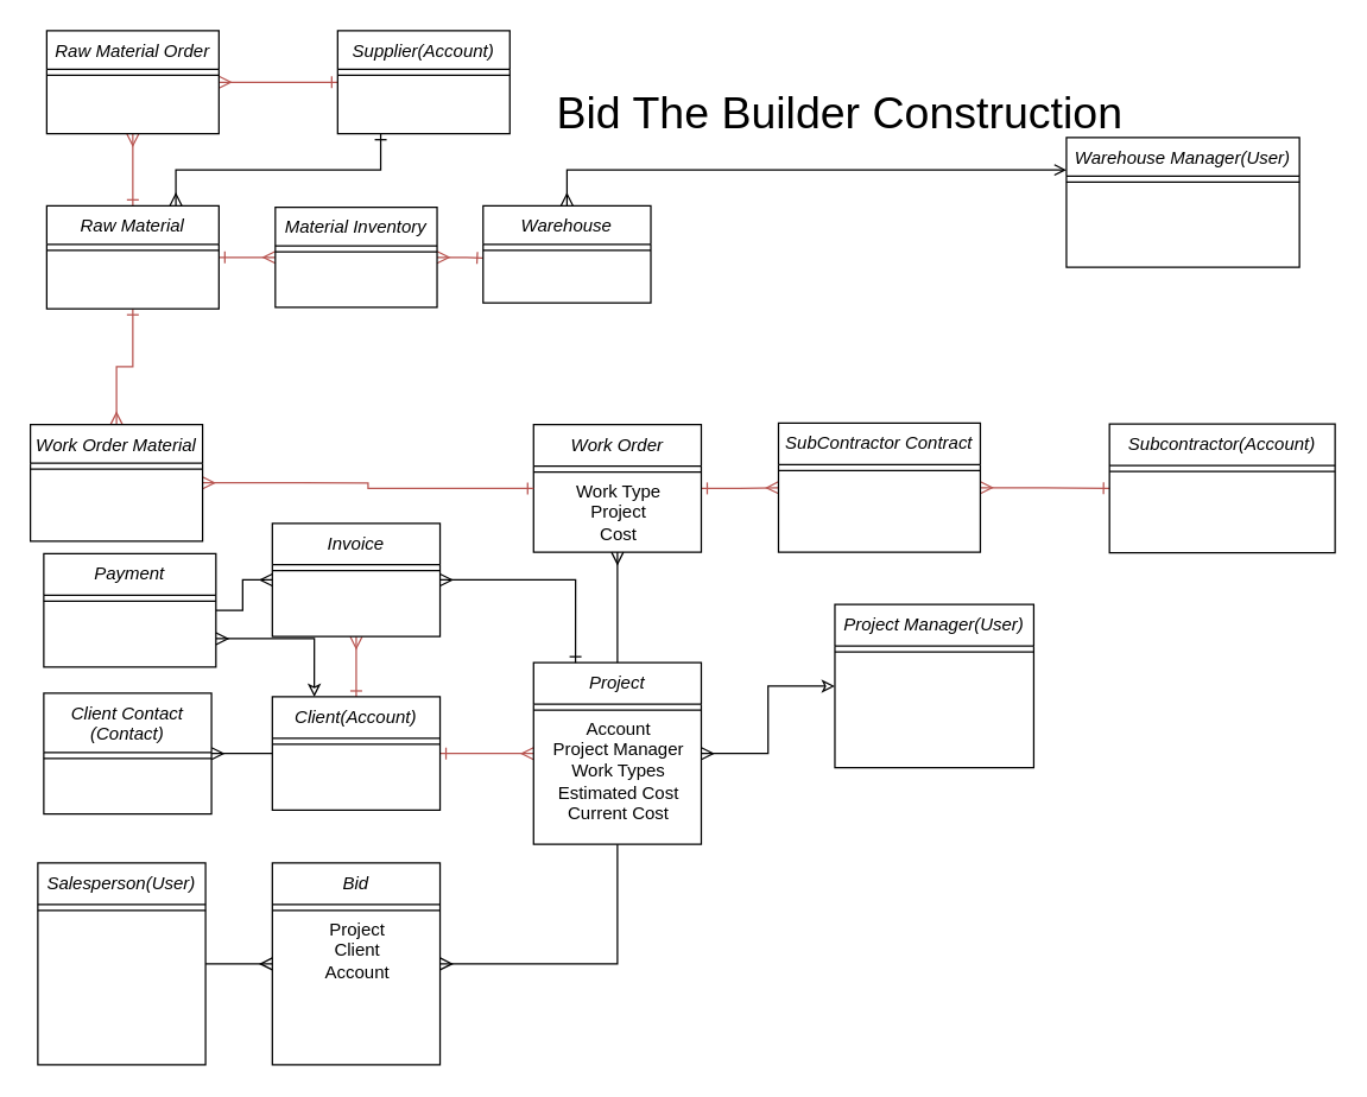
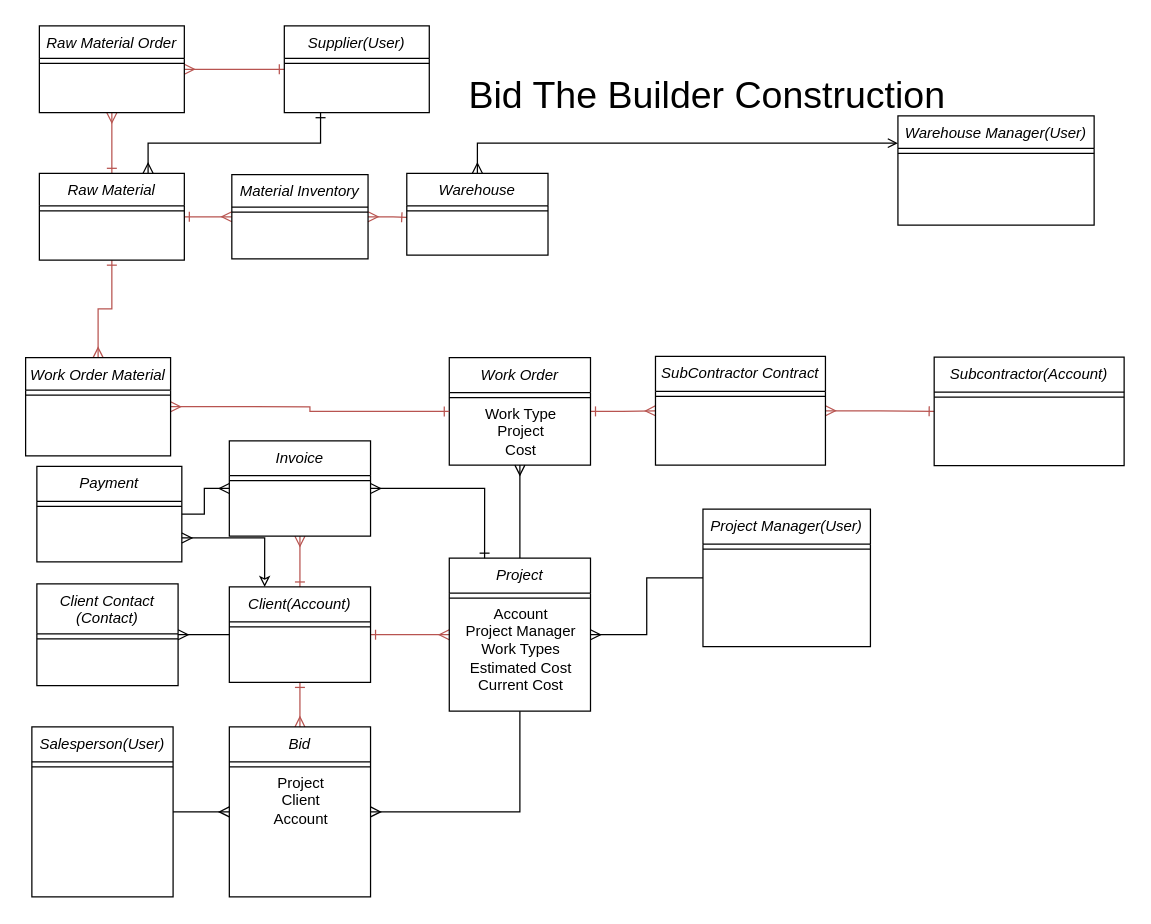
  <mxCell id="0" />
  <mxCell id="1" parent="0" />
  <mxCell id="2" value="" style="edgeStyle=orthogonalEdgeStyle;rounded=0;orthogonalLoop=1;jettySize=auto;html=1;startArrow=ERmany;startFill=0;endArrow=ERone;endFill=0;fillColor=#f8cecc;strokeColor=#b85450;" edge="1" parent="1" source="4" target="8"><mxGeometry relative="1" as="geometry" /></mxCell>
  <mxCell id="3" value="" style="edgeStyle=orthogonalEdgeStyle;rounded=0;orthogonalLoop=1;jettySize=auto;html=1;startArrow=ERmany;startFill=0;endArrow=ERone;endFill=0;fillColor=#f8cecc;strokeColor=#b85450;entryX=0;entryY=1.167;entryDx=0;entryDy=0;entryPerimeter=0;" edge="1" parent="1" source="4" target="21"><mxGeometry relative="1" as="geometry" /></mxCell>
  <mxCell id="4" value="Material Inventory" style="swimlane;fontStyle=2;align=center;verticalAlign=top;childLayout=stackLayout;horizontal=1;startSize=26;horizontalStack=0;resizeParent=1;resizeLast=0;collapsible=1;marginBottom=0;rounded=0;shadow=0;strokeWidth=1;" vertex="1" parent="1"><mxGeometry x="185" y="139" width="109" height="67.5" as="geometry"><mxRectangle x="230" y="140" width="160" height="26" as="alternateBounds" /></mxGeometry></mxCell>
  <mxCell id="5" value="" style="line;html=1;strokeWidth=1;align=left;verticalAlign=middle;spacingTop=-1;spacingLeft=3;spacingRight=3;rotatable=0;labelPosition=right;points=[];portConstraint=eastwest;" vertex="1" parent="4"><mxGeometry y="26" width="109" height="8" as="geometry" /></mxCell>
  <mxCell id="6" value="" style="edgeStyle=orthogonalEdgeStyle;rounded=0;orthogonalLoop=1;jettySize=auto;html=1;startArrow=ERone;startFill=0;endArrow=ERmany;endFill=0;fillColor=#f8cecc;strokeColor=#b85450;" edge="1" parent="1" source="8" target="40"><mxGeometry relative="1" as="geometry" /></mxCell>
  <mxCell id="7" value="" style="edgeStyle=orthogonalEdgeStyle;rounded=0;orthogonalLoop=1;jettySize=auto;html=1;startArrow=ERmany;startFill=0;endArrow=ERone;endFill=0;fillColor=#f8cecc;strokeColor=#b85450;" edge="1" parent="1" source="56" target="8"><mxGeometry relative="1" as="geometry" /></mxCell>
  <mxCell id="8" value="Raw Material" style="swimlane;fontStyle=2;align=center;verticalAlign=top;childLayout=stackLayout;horizontal=1;startSize=26;horizontalStack=0;resizeParent=1;resizeLast=0;collapsible=1;marginBottom=0;rounded=0;shadow=0;strokeWidth=1;" vertex="1" parent="1"><mxGeometry x="31" y="138" width="116" height="69.5" as="geometry"><mxRectangle x="230" y="140" width="160" height="26" as="alternateBounds" /></mxGeometry></mxCell>
  <mxCell id="9" value="" style="line;html=1;strokeWidth=1;align=left;verticalAlign=middle;spacingTop=-1;spacingLeft=3;spacingRight=3;rotatable=0;labelPosition=right;points=[];portConstraint=eastwest;" vertex="1" parent="8"><mxGeometry y="26" width="116" height="8" as="geometry" /></mxCell>
  <mxCell id="10" value="Warehouse Manager(User)" style="swimlane;fontStyle=2;align=center;verticalAlign=top;childLayout=stackLayout;horizontal=1;startSize=26;horizontalStack=0;resizeParent=1;resizeLast=0;collapsible=1;marginBottom=0;rounded=0;shadow=0;strokeWidth=1;" vertex="1" parent="1"><mxGeometry x="718" y="92" width="157" height="87.5" as="geometry"><mxRectangle x="230" y="140" width="160" height="26" as="alternateBounds" /></mxGeometry></mxCell>
  <mxCell id="11" value="" style="line;html=1;strokeWidth=1;align=left;verticalAlign=middle;spacingTop=-1;spacingLeft=3;spacingRight=3;rotatable=0;labelPosition=right;points=[];portConstraint=eastwest;" vertex="1" parent="10"><mxGeometry y="26" width="157" height="8" as="geometry" /></mxCell>
- <mxCell id="12" value="" style="edgeStyle=orthogonalEdgeStyle;rounded=0;orthogonalLoop=1;jettySize=auto;html=1;startArrow=ERmany;startFill=0;endArrow=classic;endFill=0;" edge="1" parent="1" source="16" target="22"><mxGeometry relative="1" as="geometry" /></mxCell>
+ <mxCell id="12" value="" style="edgeStyle=orthogonalEdgeStyle;rounded=0;orthogonalLoop=1;jettySize=auto;html=1;startArrow=ERmany;startFill=0;endArrow=none;endFill=0;" edge="1" parent="1" source="16" target="22"><mxGeometry relative="1" as="geometry" /></mxCell>
  <mxCell id="13" value="" style="edgeStyle=orthogonalEdgeStyle;rounded=0;orthogonalLoop=1;jettySize=auto;html=1;startArrow=ERmany;startFill=0;endArrow=ERone;endFill=0;fillColor=#f8cecc;strokeColor=#b85450;" edge="1" parent="1" source="16" target="28"><mxGeometry relative="1" as="geometry" /></mxCell>
  <mxCell id="14" value="" style="edgeStyle=orthogonalEdgeStyle;rounded=0;orthogonalLoop=1;jettySize=auto;html=1;startArrow=ERmany;startFill=0;endArrow=none;endFill=0;exitX=0.5;exitY=1;exitDx=0;exitDy=0;" edge="1" parent="1" source="33" target="16"><mxGeometry relative="1" as="geometry"><mxPoint x="413.5" y="420" as="sourcePoint" /></mxGeometry></mxCell>
  <mxCell id="15" style="edgeStyle=orthogonalEdgeStyle;rounded=0;orthogonalLoop=1;jettySize=auto;html=1;exitX=0.5;exitY=1;exitDx=0;exitDy=0;entryX=1;entryY=0.5;entryDx=0;entryDy=0;startArrow=none;startFill=0;endArrow=ERmany;endFill=0;" edge="1" parent="1" source="16" target="43"><mxGeometry relative="1" as="geometry" /></mxCell>
  <mxCell id="16" value="Project" style="swimlane;fontStyle=2;align=center;verticalAlign=top;childLayout=stackLayout;horizontal=1;startSize=28;horizontalStack=0;resizeParent=1;resizeLast=0;collapsible=1;marginBottom=0;rounded=0;shadow=0;strokeWidth=1;" vertex="1" parent="1"><mxGeometry x="359" y="445.94" width="113" height="122.5" as="geometry"><mxRectangle x="230" y="140" width="160" height="26" as="alternateBounds" /></mxGeometry></mxCell>
  <mxCell id="17" value="" style="line;html=1;strokeWidth=1;align=left;verticalAlign=middle;spacingTop=-1;spacingLeft=3;spacingRight=3;rotatable=0;labelPosition=right;points=[];portConstraint=eastwest;" vertex="1" parent="16"><mxGeometry y="28" width="113" height="8" as="geometry" /></mxCell>
  <mxCell id="18" value="Account&lt;br&gt;Project Manager&lt;br&gt;Work Types&lt;br&gt;Estimated Cost&lt;br&gt;Current Cost&lt;br&gt;" style="text;html=1;align=center;verticalAlign=middle;resizable=0;points=[];autosize=1;" vertex="1" parent="16"><mxGeometry y="36" width="113" height="74" as="geometry" /></mxCell>
  <mxCell id="19" style="edgeStyle=orthogonalEdgeStyle;rounded=0;orthogonalLoop=1;jettySize=auto;html=1;exitX=0.5;exitY=0;exitDx=0;exitDy=0;entryX=0;entryY=0.25;entryDx=0;entryDy=0;startArrow=ERmany;startFill=0;endArrow=open;endFill=0;" edge="1" parent="1" source="20" target="10"><mxGeometry relative="1" as="geometry" /></mxCell>
  <mxCell id="20" value="Warehouse" style="swimlane;fontStyle=2;align=center;verticalAlign=top;childLayout=stackLayout;horizontal=1;startSize=26;horizontalStack=0;resizeParent=1;resizeLast=0;collapsible=1;marginBottom=0;rounded=0;shadow=0;strokeWidth=1;" vertex="1" parent="1"><mxGeometry x="325" y="138" width="113" height="65.5" as="geometry"><mxRectangle x="230" y="140" width="160" height="26" as="alternateBounds" /></mxGeometry></mxCell>
  <mxCell id="21" value="" style="line;html=1;strokeWidth=1;align=left;verticalAlign=middle;spacingTop=-1;spacingLeft=3;spacingRight=3;rotatable=0;labelPosition=right;points=[];portConstraint=eastwest;" vertex="1" parent="20"><mxGeometry y="26" width="113" height="8" as="geometry" /></mxCell>
  <mxCell id="22" value="Project Manager(User)" style="swimlane;fontStyle=2;align=center;verticalAlign=top;childLayout=stackLayout;horizontal=1;startSize=28;horizontalStack=0;resizeParent=1;resizeLast=0;collapsible=1;marginBottom=0;rounded=0;shadow=0;strokeWidth=1;" vertex="1" parent="1"><mxGeometry x="562" y="406.75" width="134" height="110" as="geometry"><mxRectangle x="230" y="140" width="160" height="26" as="alternateBounds" /></mxGeometry></mxCell>
  <mxCell id="23" value="" style="line;html=1;strokeWidth=1;align=left;verticalAlign=middle;spacingTop=-1;spacingLeft=3;spacingRight=3;rotatable=0;labelPosition=right;points=[];portConstraint=eastwest;" vertex="1" parent="22"><mxGeometry y="28" width="134" height="8" as="geometry" /></mxCell>
  <mxCell id="24" value="" style="edgeStyle=orthogonalEdgeStyle;rounded=0;orthogonalLoop=1;jettySize=auto;html=1;startArrow=ERmany;startFill=0;endArrow=none;endFill=0;" edge="1" parent="1" source="30" target="28"><mxGeometry relative="1" as="geometry" /></mxCell>
+ <mxCell id="25" value="" style="edgeStyle=orthogonalEdgeStyle;rounded=0;orthogonalLoop=1;jettySize=auto;html=1;startArrow=ERone;startFill=0;endArrow=ERmany;endFill=0;fillColor=#f8cecc;strokeColor=#b85450;" edge="1" parent="1" source="28" target="43"><mxGeometry relative="1" as="geometry" /></mxCell>
  <mxCell id="26" value="" style="edgeStyle=orthogonalEdgeStyle;rounded=0;orthogonalLoop=1;jettySize=auto;html=1;startArrow=ERmany;startFill=0;endArrow=ERone;endFill=0;fillColor=#f8cecc;strokeColor=#b85450;" edge="1" parent="1" source="51" target="28"><mxGeometry relative="1" as="geometry" /></mxCell>
  <mxCell id="27" style="edgeStyle=orthogonalEdgeStyle;rounded=0;orthogonalLoop=1;jettySize=auto;html=1;exitX=1;exitY=0.75;exitDx=0;exitDy=0;entryX=0.25;entryY=0;entryDx=0;entryDy=0;startArrow=ERmany;startFill=0;endArrow=classic;endFill=0;" edge="1" parent="1" source="53" target="28"><mxGeometry relative="1" as="geometry"><Array as="points"><mxPoint x="211" y="430" /></Array></mxGeometry></mxCell>
  <mxCell id="28" value="Client(Account)" style="swimlane;fontStyle=2;align=center;verticalAlign=top;childLayout=stackLayout;horizontal=1;startSize=28;horizontalStack=0;resizeParent=1;resizeLast=0;collapsible=1;marginBottom=0;rounded=0;shadow=0;strokeWidth=1;" vertex="1" parent="1"><mxGeometry x="183" y="469" width="113" height="76.38" as="geometry"><mxRectangle x="230" y="140" width="160" height="26" as="alternateBounds" /></mxGeometry></mxCell>
  <mxCell id="29" value="" style="line;html=1;strokeWidth=1;align=left;verticalAlign=middle;spacingTop=-1;spacingLeft=3;spacingRight=3;rotatable=0;labelPosition=right;points=[];portConstraint=eastwest;" vertex="1" parent="28"><mxGeometry y="28" width="113" height="8" as="geometry" /></mxCell>
  <mxCell id="30" value="Client Contact&#10;(Contact)" style="swimlane;fontStyle=2;align=center;verticalAlign=top;childLayout=stackLayout;horizontal=1;startSize=40;horizontalStack=0;resizeParent=1;resizeLast=0;collapsible=1;marginBottom=0;rounded=0;shadow=0;strokeWidth=1;" vertex="1" parent="1"><mxGeometry x="29" y="466.5" width="113" height="81.38" as="geometry"><mxRectangle x="230" y="140" width="160" height="26" as="alternateBounds" /></mxGeometry></mxCell>
  <mxCell id="31" value="" style="line;html=1;strokeWidth=1;align=left;verticalAlign=middle;spacingTop=-1;spacingLeft=3;spacingRight=3;rotatable=0;labelPosition=right;points=[];portConstraint=eastwest;" vertex="1" parent="30"><mxGeometry y="40" width="113" height="8" as="geometry" /></mxCell>
  <mxCell id="32" value="" style="edgeStyle=orthogonalEdgeStyle;rounded=0;orthogonalLoop=1;jettySize=auto;html=1;startArrow=ERone;startFill=0;endArrow=ERmany;endFill=0;fillColor=#f8cecc;entryX=0;entryY=0.5;entryDx=0;entryDy=0;strokeColor=#b85450;" edge="1" parent="1" source="33" target="61"><mxGeometry relative="1" as="geometry"><mxPoint x="512" y="329" as="targetPoint" /></mxGeometry></mxCell>
  <mxCell id="33" value="Work Order" style="swimlane;fontStyle=2;align=center;verticalAlign=top;childLayout=stackLayout;horizontal=1;startSize=28;horizontalStack=0;resizeParent=1;resizeLast=0;collapsible=1;marginBottom=0;rounded=0;shadow=0;strokeWidth=1;" vertex="1" parent="1"><mxGeometry x="359" y="285.5" width="113" height="86" as="geometry"><mxRectangle x="230" y="140" width="160" height="26" as="alternateBounds" /></mxGeometry></mxCell>
  <mxCell id="34" value="" style="line;html=1;strokeWidth=1;align=left;verticalAlign=middle;spacingTop=-1;spacingLeft=3;spacingRight=3;rotatable=0;labelPosition=right;points=[];portConstraint=eastwest;" vertex="1" parent="33"><mxGeometry y="28" width="113" height="8" as="geometry" /></mxCell>
  <mxCell id="35" value="Work Type&lt;br&gt;Project&lt;br&gt;Cost" style="text;html=1;align=center;verticalAlign=middle;resizable=0;points=[];autosize=1;" vertex="1" parent="33"><mxGeometry y="36" width="113" height="46" as="geometry" /></mxCell>
  <mxCell id="36" value="" style="edgeStyle=orthogonalEdgeStyle;rounded=0;orthogonalLoop=1;jettySize=auto;html=1;startArrow=ERmany;startFill=0;endArrow=ERone;endFill=0;exitX=1;exitY=0.5;exitDx=0;exitDy=0;fillColor=#f8cecc;strokeColor=#b85450;" edge="1" parent="1" source="61" target="37"><mxGeometry relative="1" as="geometry"><mxPoint x="734" y="328" as="sourcePoint" /></mxGeometry></mxCell>
  <mxCell id="37" value="Subcontractor(Account)" style="swimlane;fontStyle=2;align=center;verticalAlign=top;childLayout=stackLayout;horizontal=1;startSize=28;horizontalStack=0;resizeParent=1;resizeLast=0;collapsible=1;marginBottom=0;rounded=0;shadow=0;strokeWidth=1;" vertex="1" parent="1"><mxGeometry x="747" y="285" width="152" height="87" as="geometry"><mxRectangle x="230" y="140" width="160" height="26" as="alternateBounds" /></mxGeometry></mxCell>
  <mxCell id="38" value="" style="line;html=1;strokeWidth=1;align=left;verticalAlign=middle;spacingTop=-1;spacingLeft=3;spacingRight=3;rotatable=0;labelPosition=right;points=[];portConstraint=eastwest;" vertex="1" parent="37"><mxGeometry y="28" width="152" height="8" as="geometry" /></mxCell>
  <mxCell id="39" style="edgeStyle=orthogonalEdgeStyle;rounded=0;orthogonalLoop=1;jettySize=auto;html=1;exitX=0;exitY=0.5;exitDx=0;exitDy=0;entryX=1;entryY=0.5;entryDx=0;entryDy=0;startArrow=ERone;startFill=0;endArrow=ERmany;endFill=0;fillColor=#f8cecc;strokeColor=#b85450;" edge="1" parent="1" source="33" target="40"><mxGeometry relative="1" as="geometry" /></mxCell>
  <mxCell id="40" value="Work Order Material" style="swimlane;fontStyle=2;align=center;verticalAlign=top;childLayout=stackLayout;horizontal=1;startSize=26;horizontalStack=0;resizeParent=1;resizeLast=0;collapsible=1;marginBottom=0;rounded=0;shadow=0;strokeWidth=1;" vertex="1" parent="1"><mxGeometry x="20" y="285.5" width="116" height="78.5" as="geometry"><mxRectangle x="230" y="140" width="160" height="26" as="alternateBounds" /></mxGeometry></mxCell>
  <mxCell id="41" value="" style="line;html=1;strokeWidth=1;align=left;verticalAlign=middle;spacingTop=-1;spacingLeft=3;spacingRight=3;rotatable=0;labelPosition=right;points=[];portConstraint=eastwest;" vertex="1" parent="40"><mxGeometry y="26" width="116" height="8" as="geometry" /></mxCell>
  <mxCell id="42" value="" style="edgeStyle=orthogonalEdgeStyle;rounded=0;orthogonalLoop=1;jettySize=auto;html=1;startArrow=none;startFill=0;endArrow=ERmany;endFill=0;" edge="1" parent="1" source="46" target="43"><mxGeometry relative="1" as="geometry" /></mxCell>
  <mxCell id="43" value="Bid" style="swimlane;fontStyle=2;align=center;verticalAlign=top;childLayout=stackLayout;horizontal=1;startSize=28;horizontalStack=0;resizeParent=1;resizeLast=0;collapsible=1;marginBottom=0;rounded=0;shadow=0;strokeWidth=1;" vertex="1" parent="1"><mxGeometry x="183" y="581" width="113" height="136" as="geometry"><mxRectangle x="230" y="140" width="160" height="26" as="alternateBounds" /></mxGeometry></mxCell>
  <mxCell id="44" value="" style="line;html=1;strokeWidth=1;align=left;verticalAlign=middle;spacingTop=-1;spacingLeft=3;spacingRight=3;rotatable=0;labelPosition=right;points=[];portConstraint=eastwest;" vertex="1" parent="43"><mxGeometry y="28" width="113" height="8" as="geometry" /></mxCell>
  <mxCell id="45" value="Project&lt;br&gt;Client&lt;br&gt;Account" style="text;html=1;align=center;verticalAlign=middle;resizable=0;points=[];autosize=1;" vertex="1" parent="43"><mxGeometry y="36" width="113" height="46" as="geometry" /></mxCell>
  <mxCell id="46" value="Salesperson(User)" style="swimlane;fontStyle=2;align=center;verticalAlign=top;childLayout=stackLayout;horizontal=1;startSize=28;horizontalStack=0;resizeParent=1;resizeLast=0;collapsible=1;marginBottom=0;rounded=0;shadow=0;strokeWidth=1;" vertex="1" parent="1"><mxGeometry x="25" y="581" width="113" height="136" as="geometry"><mxRectangle x="230" y="140" width="160" height="26" as="alternateBounds" /></mxGeometry></mxCell>
  <mxCell id="47" value="" style="line;html=1;strokeWidth=1;align=left;verticalAlign=middle;spacingTop=-1;spacingLeft=3;spacingRight=3;rotatable=0;labelPosition=right;points=[];portConstraint=eastwest;" vertex="1" parent="46"><mxGeometry y="28" width="113" height="8" as="geometry" /></mxCell>
  <mxCell id="48" value="&lt;font&gt;&lt;font style=&quot;font-size: 30px&quot;&gt;Bid The Builder Construction&lt;/font&gt;&lt;br&gt;&lt;/font&gt;" style="text;html=1;align=center;verticalAlign=middle;resizable=0;points=[];autosize=1;" vertex="1" parent="1"><mxGeometry x="369" y="63" width="392" height="23" as="geometry" /></mxCell>
  <mxCell id="49" style="edgeStyle=orthogonalEdgeStyle;rounded=0;orthogonalLoop=1;jettySize=auto;html=1;exitX=1;exitY=0.5;exitDx=0;exitDy=0;entryX=0.25;entryY=0;entryDx=0;entryDy=0;startArrow=ERmany;startFill=0;endArrow=ERone;endFill=0;" edge="1" parent="1" source="51" target="16"><mxGeometry relative="1" as="geometry" /></mxCell>
  <mxCell id="50" value="" style="edgeStyle=orthogonalEdgeStyle;rounded=0;orthogonalLoop=1;jettySize=auto;html=1;startArrow=ERmany;startFill=0;endArrow=none;endFill=0;" edge="1" parent="1" source="51" target="53"><mxGeometry relative="1" as="geometry" /></mxCell>
  <mxCell id="51" value="Invoice" style="swimlane;fontStyle=2;align=center;verticalAlign=top;childLayout=stackLayout;horizontal=1;startSize=28;horizontalStack=0;resizeParent=1;resizeLast=0;collapsible=1;marginBottom=0;rounded=0;shadow=0;strokeWidth=1;" vertex="1" parent="1"><mxGeometry x="183" y="352" width="113" height="76.38" as="geometry"><mxRectangle x="230" y="140" width="160" height="26" as="alternateBounds" /></mxGeometry></mxCell>
  <mxCell id="52" value="" style="line;html=1;strokeWidth=1;align=left;verticalAlign=middle;spacingTop=-1;spacingLeft=3;spacingRight=3;rotatable=0;labelPosition=right;points=[];portConstraint=eastwest;" vertex="1" parent="51"><mxGeometry y="28" width="113" height="8" as="geometry" /></mxCell>
  <mxCell id="53" value="Payment" style="swimlane;fontStyle=2;align=center;verticalAlign=top;childLayout=stackLayout;horizontal=1;startSize=28;horizontalStack=0;resizeParent=1;resizeLast=0;collapsible=1;marginBottom=0;rounded=0;shadow=0;strokeWidth=1;" vertex="1" parent="1"><mxGeometry x="29" y="372.5" width="116" height="76.38" as="geometry"><mxRectangle x="230" y="140" width="160" height="26" as="alternateBounds" /></mxGeometry></mxCell>
  <mxCell id="54" value="" style="line;html=1;strokeWidth=1;align=left;verticalAlign=middle;spacingTop=-1;spacingLeft=3;spacingRight=3;rotatable=0;labelPosition=right;points=[];portConstraint=eastwest;" vertex="1" parent="53"><mxGeometry y="28" width="116" height="8" as="geometry" /></mxCell>
  <mxCell id="55" value="" style="edgeStyle=orthogonalEdgeStyle;rounded=0;orthogonalLoop=1;jettySize=auto;html=1;startArrow=ERmany;startFill=0;endArrow=ERone;endFill=0;fillColor=#f8cecc;strokeColor=#b85450;" edge="1" parent="1" source="56" target="59"><mxGeometry relative="1" as="geometry" /></mxCell>
  <mxCell id="56" value="Raw Material Order" style="swimlane;fontStyle=2;align=center;verticalAlign=top;childLayout=stackLayout;horizontal=1;startSize=26;horizontalStack=0;resizeParent=1;resizeLast=0;collapsible=1;marginBottom=0;rounded=0;shadow=0;strokeWidth=1;" vertex="1" parent="1"><mxGeometry x="31" y="20" width="116" height="69.5" as="geometry"><mxRectangle x="230" y="140" width="160" height="26" as="alternateBounds" /></mxGeometry></mxCell>
  <mxCell id="57" value="" style="line;html=1;strokeWidth=1;align=left;verticalAlign=middle;spacingTop=-1;spacingLeft=3;spacingRight=3;rotatable=0;labelPosition=right;points=[];portConstraint=eastwest;" vertex="1" parent="56"><mxGeometry y="26" width="116" height="8" as="geometry" /></mxCell>
  <mxCell id="58" style="edgeStyle=orthogonalEdgeStyle;rounded=0;orthogonalLoop=1;jettySize=auto;html=1;exitX=0.75;exitY=0;exitDx=0;exitDy=0;entryX=0.25;entryY=1;entryDx=0;entryDy=0;startArrow=ERmany;startFill=0;endArrow=ERone;endFill=0;" edge="1" parent="1" source="8" target="59"><mxGeometry relative="1" as="geometry" /></mxCell>
- <mxCell id="59" value="Supplier(Account)" style="swimlane;fontStyle=2;align=center;verticalAlign=top;childLayout=stackLayout;horizontal=1;startSize=26;horizontalStack=0;resizeParent=1;resizeLast=0;collapsible=1;marginBottom=0;rounded=0;shadow=0;strokeWidth=1;" vertex="1" parent="1"><mxGeometry x="227" y="20" width="116" height="69.5" as="geometry"><mxRectangle x="230" y="140" width="160" height="26" as="alternateBounds" /></mxGeometry></mxCell>
+ <mxCell id="59" value="Supplier(User)" style="swimlane;fontStyle=2;align=center;verticalAlign=top;childLayout=stackLayout;horizontal=1;startSize=26;horizontalStack=0;resizeParent=1;resizeLast=0;collapsible=1;marginBottom=0;rounded=0;shadow=0;strokeWidth=1;" vertex="1" parent="1"><mxGeometry x="227" y="20" width="116" height="69.5" as="geometry"><mxRectangle x="230" y="140" width="160" height="26" as="alternateBounds" /></mxGeometry></mxCell>
  <mxCell id="60" value="" style="line;html=1;strokeWidth=1;align=left;verticalAlign=middle;spacingTop=-1;spacingLeft=3;spacingRight=3;rotatable=0;labelPosition=right;points=[];portConstraint=eastwest;" vertex="1" parent="59"><mxGeometry y="26" width="116" height="8" as="geometry" /></mxCell>
  <mxCell id="61" value="SubContractor Contract" style="swimlane;fontStyle=2;align=center;verticalAlign=top;childLayout=stackLayout;horizontal=1;startSize=28;horizontalStack=0;resizeParent=1;resizeLast=0;collapsible=1;marginBottom=0;rounded=0;shadow=0;strokeWidth=1;" vertex="1" parent="1"><mxGeometry x="524" y="284.5" width="136" height="87" as="geometry"><mxRectangle x="230" y="140" width="160" height="26" as="alternateBounds" /></mxGeometry></mxCell>
  <mxCell id="62" value="" style="line;html=1;strokeWidth=1;align=left;verticalAlign=middle;spacingTop=-1;spacingLeft=3;spacingRight=3;rotatable=0;labelPosition=right;points=[];portConstraint=eastwest;" vertex="1" parent="61"><mxGeometry y="28" width="136" height="8" as="geometry" /></mxCell>
